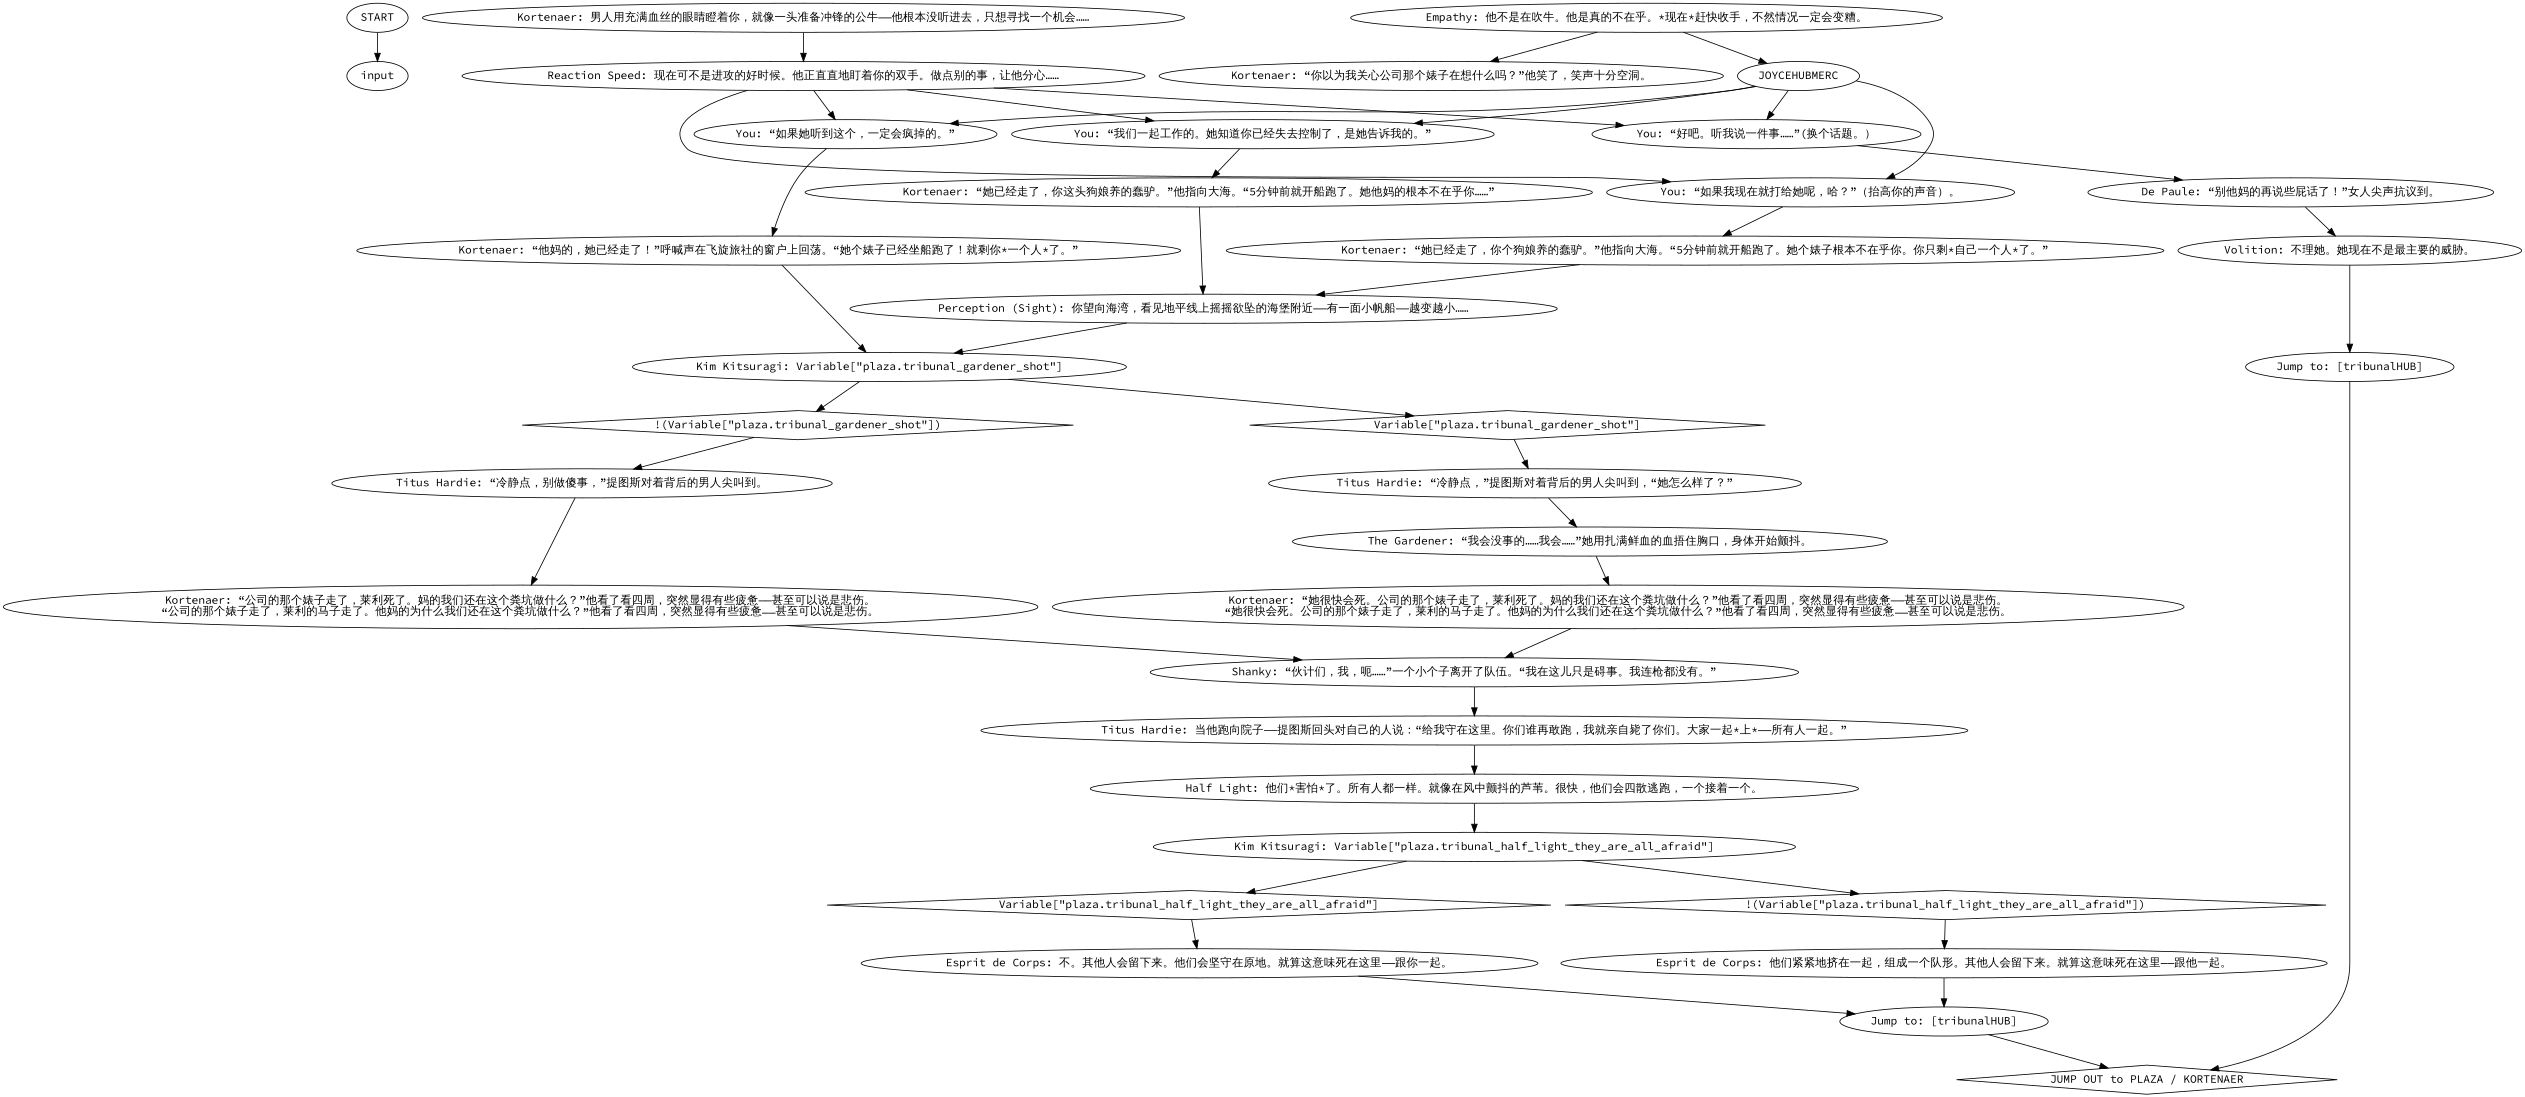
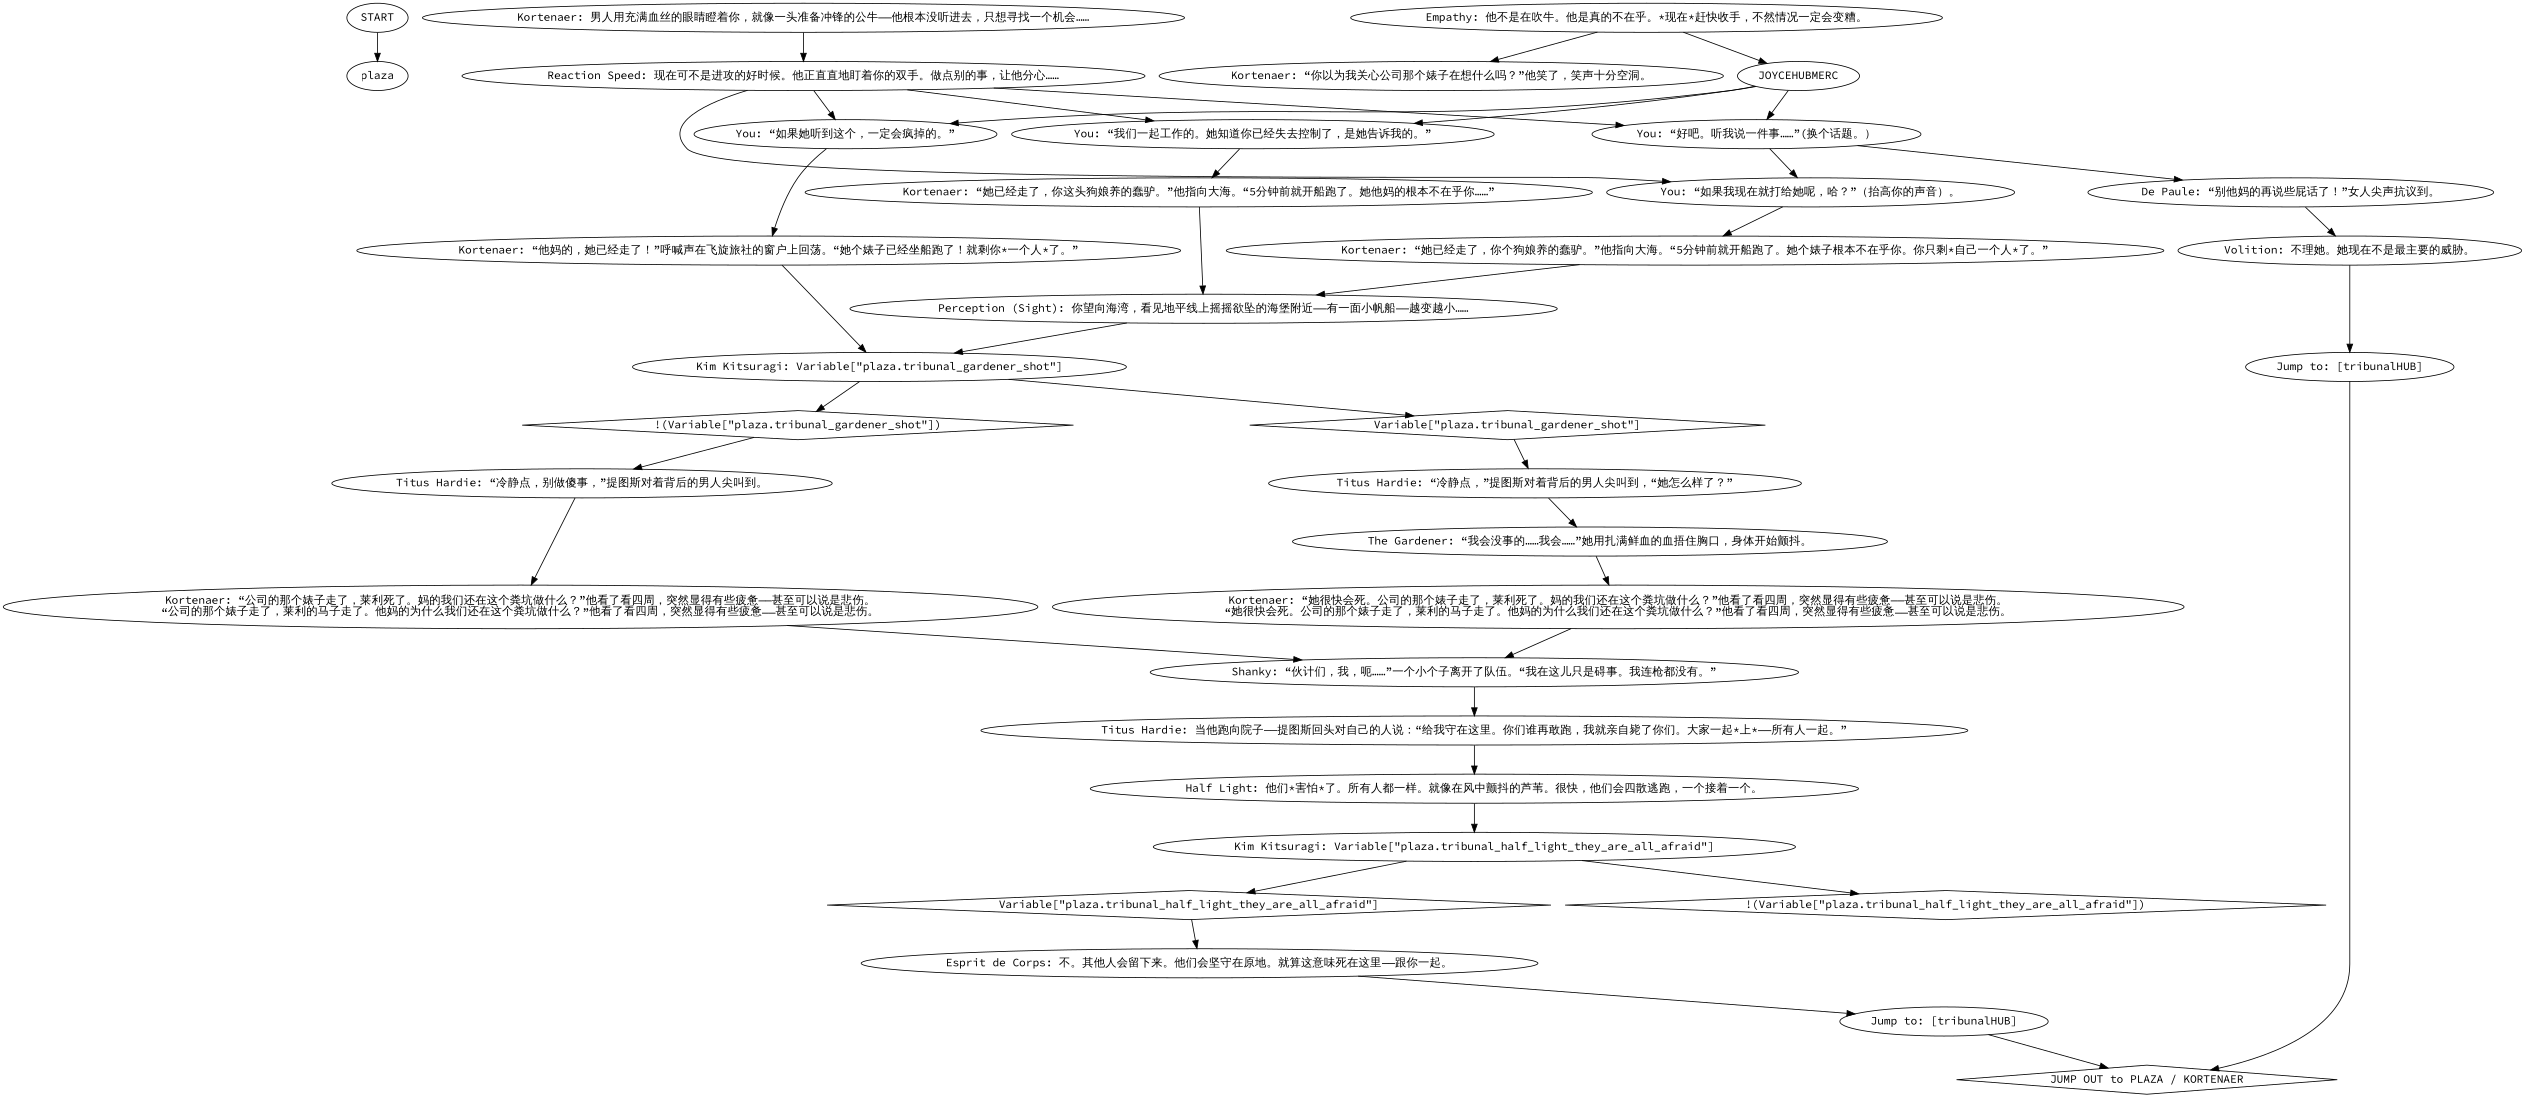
  digraph {
    fontname="Source Code Pro"
    node [fontname="Source Code Pro"]
    edge [fontname="Source Code Pro"]
    n1 [label=START]
-   n2 [label=input]
+   n2 [label=plaza]
    n3 [label="Kortenaer: 男人用充满血丝的眼睛瞪着你，就像一头准备冲锋的公牛——他根本没听进去，只想寻找一个机会……"]
    n4 [label="Reaction Speed: 现在可不是进攻的好时候。他正直直地盯着你的双手。做点别的事，让他分心……"]
    n5 [label="You: “好吧。听我说一件事……”(换个话题。）"]
    n6 [label="De Paule: “别他妈的再说些屁话了！”女人尖声抗议到。"]
    n7 [label="Volition: 不理她。她现在不是最主要的威胁。"]
    n8 [label="Titus Hardie: “冷静点，”提图斯对着背后的男人尖叫到，“她怎么样了？”"]
    n9 [label="The Gardener: “我会没事的……我会……”她用扎满鲜血的血捂住胸口，身体开始颤抖。"]
    n10 [label="Kortenaer: “她很快会死。公司的那个婊子走了，莱利死了。妈的我们还在这个粪坑做什么？”他看了看四周，突然显得有些疲惫——甚至可以说是悲伤。\n“她很快会死。公司的那个婊子走了，莱利的马子走了。他妈的为什么我们还在这个粪坑做什么？”他看了看四周，突然显得有些疲惫——甚至可以说是悲伤。"]
    n11 [label="Shanky: “伙计们，我，呃……”一个小个子离开了队伍。“我在这儿只是碍事。我连枪都没有。”"]
    n12 [label="Titus Hardie: 当他跑向院子——提图斯回头对自己的人说：“给我守在这里。你们谁再敢跑，我就亲自毙了你们。大家一起*上*——所有人一起。”"]
    n13 [label="Half Light: 他们*害怕*了。所有人都一样。就像在风中颤抖的芦苇。很快，他们会四散逃跑，一个接着一个。"]
-   n14 [label="Esprit de Corps: 他们紧紧地挤在一起，组成一个队形。其他人会留下来。就算这意味死在这里——跟他一起。"]
    n15 [label="Jump to: [tribunalHUB]"]
    n16 [label="JUMP OUT to PLAZA / KORTENAER" shape=diamond]
    n17 [label=JOYCEHUBMERC]
    n18 [label="You: “如果她听到这个，一定会疯掉的。”"]
    n19 [label="You: “如果我现在就打给她呢，哈？”（抬高你的声音）。"]
    n20 [label="You: “我们一起工作的。她知道你已经失去控制了，是她告诉我的。”"]
    n21 [label="Kortenaer: “他妈的，她已经走了！”呼喊声在飞旋旅社的窗户上回荡。“她个婊子已经坐船跑了！就剩你*一个人*了。”"]
    n22 [label="Kortenaer: “她已经走了，你个狗娘养的蠢驴。”他指向大海。“5分钟前就开船跑了。她个婊子根本不在乎你。你只剩*自己一个人*了。”"]
    n23 [label="Kortenaer: “她已经走了，你这头狗娘养的蠢驴。”他指向大海。“5分钟前就开船跑了。她他妈的根本不在乎你……”"]
    n24 [label="Kim Kitsuragi: Variable[\"plaza.tribunal_gardener_shot\"]"]
    n25 [label="Variable[\"plaza.tribunal_gardener_shot\"]" shape=diamond]
    n26 [label="!(Variable[\"plaza.tribunal_gardener_shot\"])" shape=diamond]
    n27 [label="Perception (Sight): 你望向海湾，看见地平线上摇摇欲坠的海堡附近——有一面小帆船——越变越小……"]
    n28 [label="Empathy: 他不是在吹牛。他是真的不在乎。*现在*赶快收手，不然情况一定会变糟。"]
    n29 [label="Kortenaer: “你以为我关心公司那个婊子在想什么吗？”他笑了，笑声十分空洞。"]
    n30 [label="Jump to: [tribunalHUB]"]
    n31 [label="Kortenaer: “公司的那个婊子走了，莱利死了。妈的我们还在这个粪坑做什么？”他看了看四周，突然显得有些疲惫——甚至可以说是悲伤。\n“公司的那个婊子走了，莱利的马子走了。他妈的为什么我们还在这个粪坑做什么？”他看了看四周，突然显得有些疲惫——甚至可以说是悲伤。"]
    n32 [label="Titus Hardie: “冷静点，别做傻事，”提图斯对着背后的男人尖叫到。"]
    n33 [label="Kim Kitsuragi: Variable[\"plaza.tribunal_half_light_they_are_all_afraid\"]"]
    n34 [label="Variable[\"plaza.tribunal_half_light_they_are_all_afraid\"]" shape=diamond]
    n35 [label="!(Variable[\"plaza.tribunal_half_light_they_are_all_afraid\"])" shape=diamond]
    n36 [label="Esprit de Corps: 不。其他人会留下来。他们会坚守在原地。就算这意味死在这里——跟你一起。"]
    n1 -> n2
    n3 -> n4
    n4 -> n5
    n4 -> n18
    n4 -> n19
    n4 -> n20
    n5 -> n6
    n6 -> n7
    n7 -> n30
    n8 -> n9
    n9 -> n10
    n10 -> n11
    n11 -> n12
    n12 -> n13
    n13 -> n33
-   n14 -> n15
    n15 -> n16
    n17 -> n5
    n17 -> n18
-   n17 -> n19
+   n5 -> n19
    n17 -> n20
    n18 -> n21
    n19 -> n22
    n20 -> n23
    n21 -> n24
    n22 -> n27
    n23 -> n27
    n24 -> n25
    n24 -> n26
    n25 -> n8
    n26 -> n32
    n27 -> n24
    n28 -> n17
    n28 -> n29
    n30 -> n16
    n31 -> n11
    n32 -> n31
    n33 -> n34
    n33 -> n35
    n34 -> n36
-   n35 -> n14
    n36 -> n15
  }
